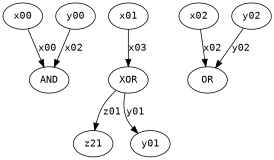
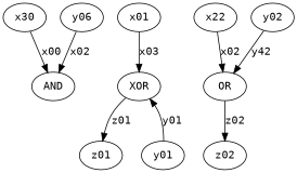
  digraph {
    fontname="DejaVu Sans Mono"
    rankdir=TB
    node [fontname="DejaVu Sans Mono"]
    edge [fontname="DejaVu Sans Mono"]
-   n1 [label=x00]
+   n1 [label=x30]
    n2 [label=AND]
    n3 [label=x01]
    n4 [label=XOR]
-   n5 [label=z21]
-   n6 [label=x02]
+   n5 [label=z01]
+   n6 [label=x22]
    n7 [label=OR]
-   n9 [label=y00]
+   n8 [label=z02]
+   n9 [label=y06]
    n10 [label=y01]
    n11 [label=y02]
    n1 -> n2 [label=x00]
    n3 -> n4 [label=x03]
    n4 -> n5 [label=z01]
    n6 -> n7 [label=x02]
+   n7 -> n8 [label=z02]
    n9 -> n2 [label=x02]
-   n4 -> n10 [label=y01]
-   n11 -> n7 [label=y02]
+   n10 -> n4 [label=y01]
+   n11 -> n7 [label=y42]
  }
